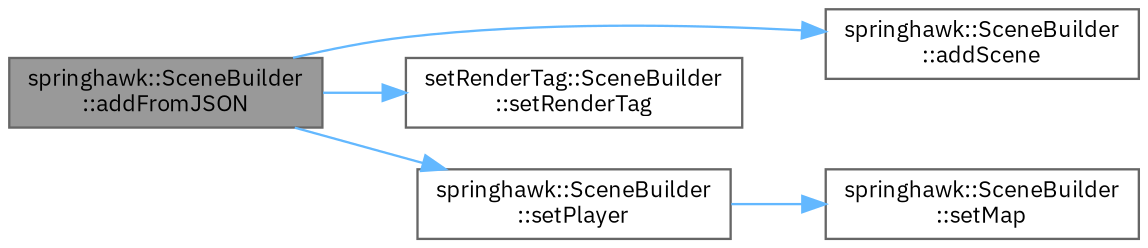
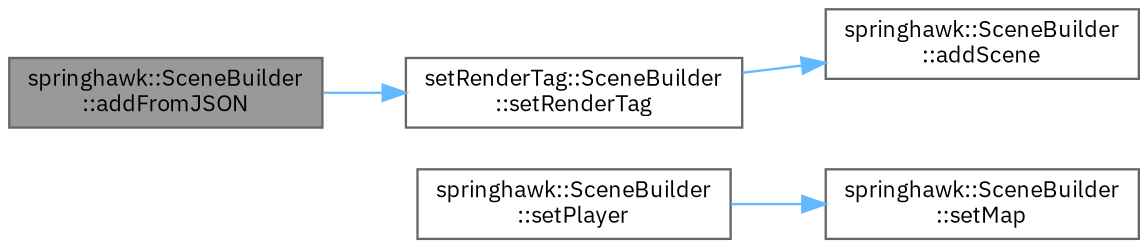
  digraph {
    fontname="IBM Plex Sans"
    rankdir=LR
    node [color=grey40 fillcolor=white fontname="IBM Plex Sans" fontsize=10 shape=box style=filled]
    edge [color=steelblue1 fontname="IBM Plex Sans" fontsize=10 labelfontname=Helvetica labelfontsize=10 style=solid]
    n1 [color=gray40 fillcolor=grey60 fontcolor=black height=0.2 label="springhawk::SceneBuilder\l::addFromJSON" width=0.4]
    n2 [height=0.2 label="springhawk::SceneBuilder\l::addScene" width=0.4]
    n3 [height=0.2 label="springhawk::SceneBuilder\l::setPlayer" width=0.4]
    n4 [height=0.2 label="setRenderTag::SceneBuilder\l::setRenderTag" width=0.4]
    n5 [height=0.2 label="springhawk::SceneBuilder\l::setMap" width=0.4]
-   n1 -> n2
-   n1 -> n3
+   n4 -> n2
    n1 -> n4
    n3 -> n5
  }
